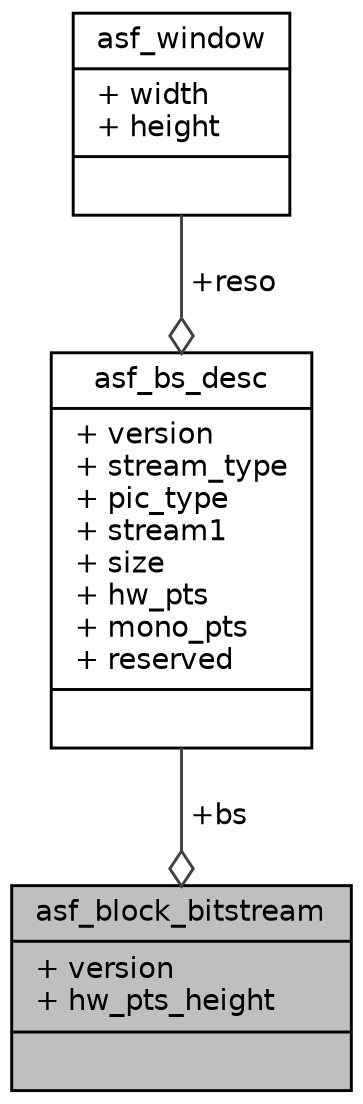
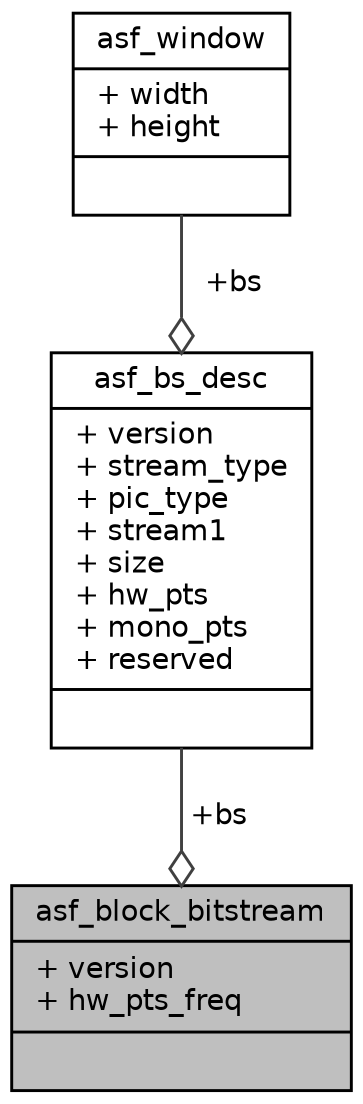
  digraph {
    node [color=black fontname=Helvetica fontsize=10 shape=record]
    edge [arrowhead=odiamond color=grey25 fontname=Helvetica fontsize=10 labelfontname=Helvetica labelfontsize=10 style=solid]
-   n1 [fillcolor=grey75 fontcolor=black height=0.2 label="{asf_block_bitstream\n|+ version\l+ hw_pts_height\l|}" style=filled width=0.4]
+   n1 [fillcolor=grey75 fontcolor=black height=0.2 label="{asf_block_bitstream\n|+ version\l+ hw_pts_freq\l|}" style=filled width=0.4]
    n2 [height=0.2 label="{asf_bs_desc\n|+ version\l+ stream_type\l+ pic_type\l+ stream1\l+ size\l+ hw_pts\l+ mono_pts\l+ reserved\l|}" width=0.4]
    n3 [height=0.2 label="{asf_window\n|+ width\l+ height\l|}" width=0.4]
    n2 -> n1 [label=" +bs"]
-   n3 -> n2 [label=" +reso"]
+   n3 -> n2 [label=" +bs"]
  }
